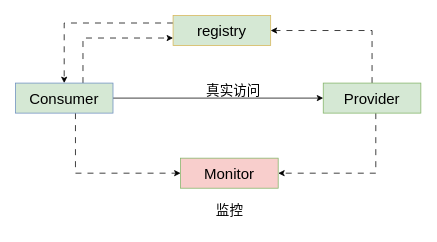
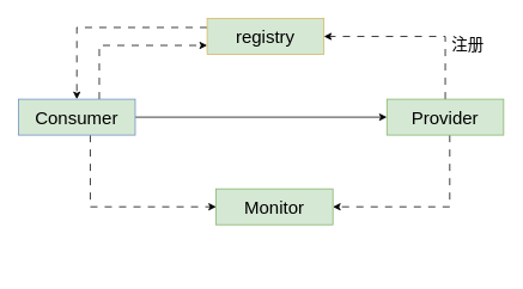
  <mxCell id="0" />
  <mxCell id="1" parent="0" />
  <mxCell id="2" style="edgeStyle=orthogonalEdgeStyle;rounded=0;orthogonalLoop=1;jettySize=auto;html=1;dashed=1;dashPattern=8 8;" edge="1" parent="1" source="4" target="8"><mxGeometry relative="1" as="geometry"><Array as="points"><mxPoint x="85" y="30" /></Array></mxGeometry></mxCell>
  <mxCell id="3" style="edgeStyle=orthogonalEdgeStyle;rounded=0;orthogonalLoop=1;jettySize=auto;html=1;exitX=0.5;exitY=0;exitDx=0;exitDy=0;dashed=1;dashPattern=8 8;" edge="1" parent="1" source="10" target="4"><mxGeometry relative="1" as="geometry"><Array as="points"><mxPoint x="495" y="40" /></Array></mxGeometry></mxCell>
  <mxCell id="4" value="&lt;font style=&quot;font-size: 20px;&quot;&gt;registry&lt;/font&gt;" style="rounded=0;whiteSpace=wrap;html=1;fillColor=#d5e8d4;strokeColor=#d6b656;" vertex="1" parent="1"><mxGeometry x="230" y="20" width="130" height="40" as="geometry" /></mxCell>
  <mxCell id="5" style="edgeStyle=orthogonalEdgeStyle;rounded=0;orthogonalLoop=1;jettySize=auto;html=1;entryX=0;entryY=0.75;entryDx=0;entryDy=0;dashed=1;dashPattern=8 8;" edge="1" parent="1" source="8" target="4"><mxGeometry relative="1" as="geometry"><Array as="points"><mxPoint x="110" y="50" /></Array></mxGeometry></mxCell>
  <mxCell id="6" style="edgeStyle=orthogonalEdgeStyle;rounded=0;orthogonalLoop=1;jettySize=auto;html=1;entryX=0;entryY=0.5;entryDx=0;entryDy=0;" edge="1" parent="1" source="8" target="10"><mxGeometry relative="1" as="geometry" /></mxCell>
  <mxCell id="7" style="edgeStyle=orthogonalEdgeStyle;rounded=0;orthogonalLoop=1;jettySize=auto;html=1;entryX=0;entryY=0.5;entryDx=0;entryDy=0;dashed=1;dashPattern=8 8;" edge="1" parent="1" source="8" target="11"><mxGeometry relative="1" as="geometry"><Array as="points"><mxPoint x="100" y="230" /></Array></mxGeometry></mxCell>
  <mxCell id="8" value="&lt;font style=&quot;font-size: 20px;&quot;&gt;Consumer&lt;/font&gt;" style="rounded=0;whiteSpace=wrap;html=1;fillColor=#d5e8d4;strokeColor=#6c8ebf;" vertex="1" parent="1"><mxGeometry x="20" y="110" width="130" height="40" as="geometry" /></mxCell>
  <mxCell id="9" style="edgeStyle=orthogonalEdgeStyle;rounded=0;orthogonalLoop=1;jettySize=auto;html=1;entryX=1;entryY=0.5;entryDx=0;entryDy=0;dashed=1;dashPattern=8 8;" edge="1" parent="1" source="10" target="11"><mxGeometry relative="1" as="geometry"><Array as="points"><mxPoint x="500" y="230" /></Array></mxGeometry></mxCell>
  <mxCell id="10" value="&lt;font style=&quot;font-size: 20px;&quot;&gt;Provider&lt;/font&gt;" style="rounded=0;whiteSpace=wrap;html=1;fillColor=#d5e8d4;strokeColor=#82b366;" vertex="1" parent="1"><mxGeometry x="430" y="110" width="130" height="40" as="geometry" /></mxCell>
- <mxCell id="11" value="&lt;font style=&quot;font-size: 20px;&quot;&gt;Monitor&lt;/font&gt;" style="rounded=0;whiteSpace=wrap;html=1;fillColor=#f8cecc;strokeColor=#82b366;" vertex="1" parent="1"><mxGeometry x="240" y="210" width="130" height="40" as="geometry" /></mxCell>
- <mxCell id="13" value="&lt;font style=&quot;font-size: 18px;&quot;&gt;真实访问&lt;/font&gt;" style="text;html=1;align=center;verticalAlign=middle;resizable=0;points=[];autosize=1;strokeColor=none;fillColor=none;" vertex="1" parent="1"><mxGeometry x="260" y="100" width="100" height="40" as="geometry" /></mxCell>
- <mxCell id="14" value="&lt;font style=&quot;font-size: 18px;&quot;&gt;监控&lt;/font&gt;" style="text;html=1;align=center;verticalAlign=middle;resizable=0;points=[];autosize=1;strokeColor=none;fillColor=none;" vertex="1" parent="1"><mxGeometry x="275" y="260" width="60" height="40" as="geometry" /></mxCell>
+ <mxCell id="11" value="&lt;font style=&quot;font-size: 20px;&quot;&gt;Monitor&lt;/font&gt;" style="rounded=0;whiteSpace=wrap;html=1;fillColor=#d5e8d4;strokeColor=#82b366;" vertex="1" parent="1"><mxGeometry x="240" y="210" width="130" height="40" as="geometry" /></mxCell>
+ <mxCell id="12" value="&lt;font style=&quot;font-size: 18px;&quot;&gt;注册&lt;/font&gt;" style="text;html=1;align=center;verticalAlign=middle;resizable=0;points=[];autosize=1;strokeColor=none;fillColor=none;" vertex="1" parent="1"><mxGeometry x="490" y="30" width="60" height="40" as="geometry" /></mxCell>
